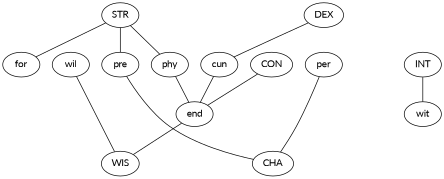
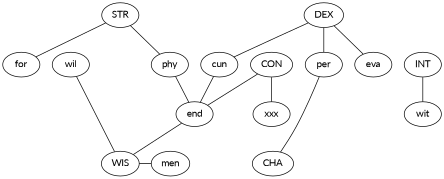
  graph {
    fontname=Lato
    node [fontname=Lato]
    edge [fontname=Lato]
    STR
    DEX
    CON
    INT
-   pre
    cun
    wil
    per
    end
    wit
+   xxx
    CHA
    WIS
+   men
    phy
    for
+   eva
    subgraph sub_1 {
      rank=same
      STR
      DEX
    }
    subgraph sub_2 {
      rank=same
      CON
      INT
    }
    subgraph sub_3 {
      rank=same
      CON
      INT
-     pre
      cun
      wil
      per
    }
    subgraph sub_4 {
      rank=same
      end
      wit
+     xxx
    }
    subgraph sub_5 {
      rank=same
      CHA
      WIS
+     men
    }
-   STR -- pre
    STR -- phy
    STR -- for
    DEX -- cun
+   DEX -- per
+   DEX -- eva
    CON -- end
+   CON -- xxx
    INT -- wit
-   pre -- CHA
    cun -- end
    wil -- WIS
    per -- CHA
    end -- WIS
+   WIS -- men
    phy -- end
  }
